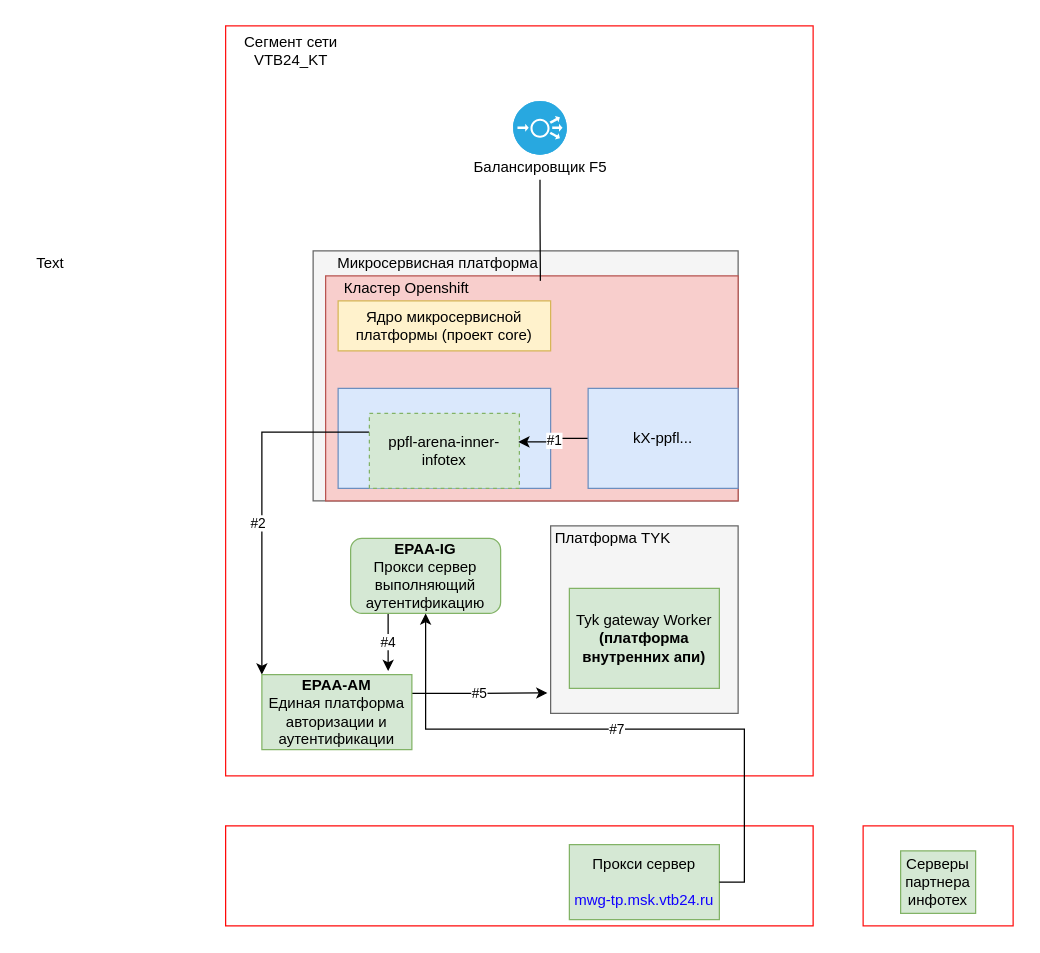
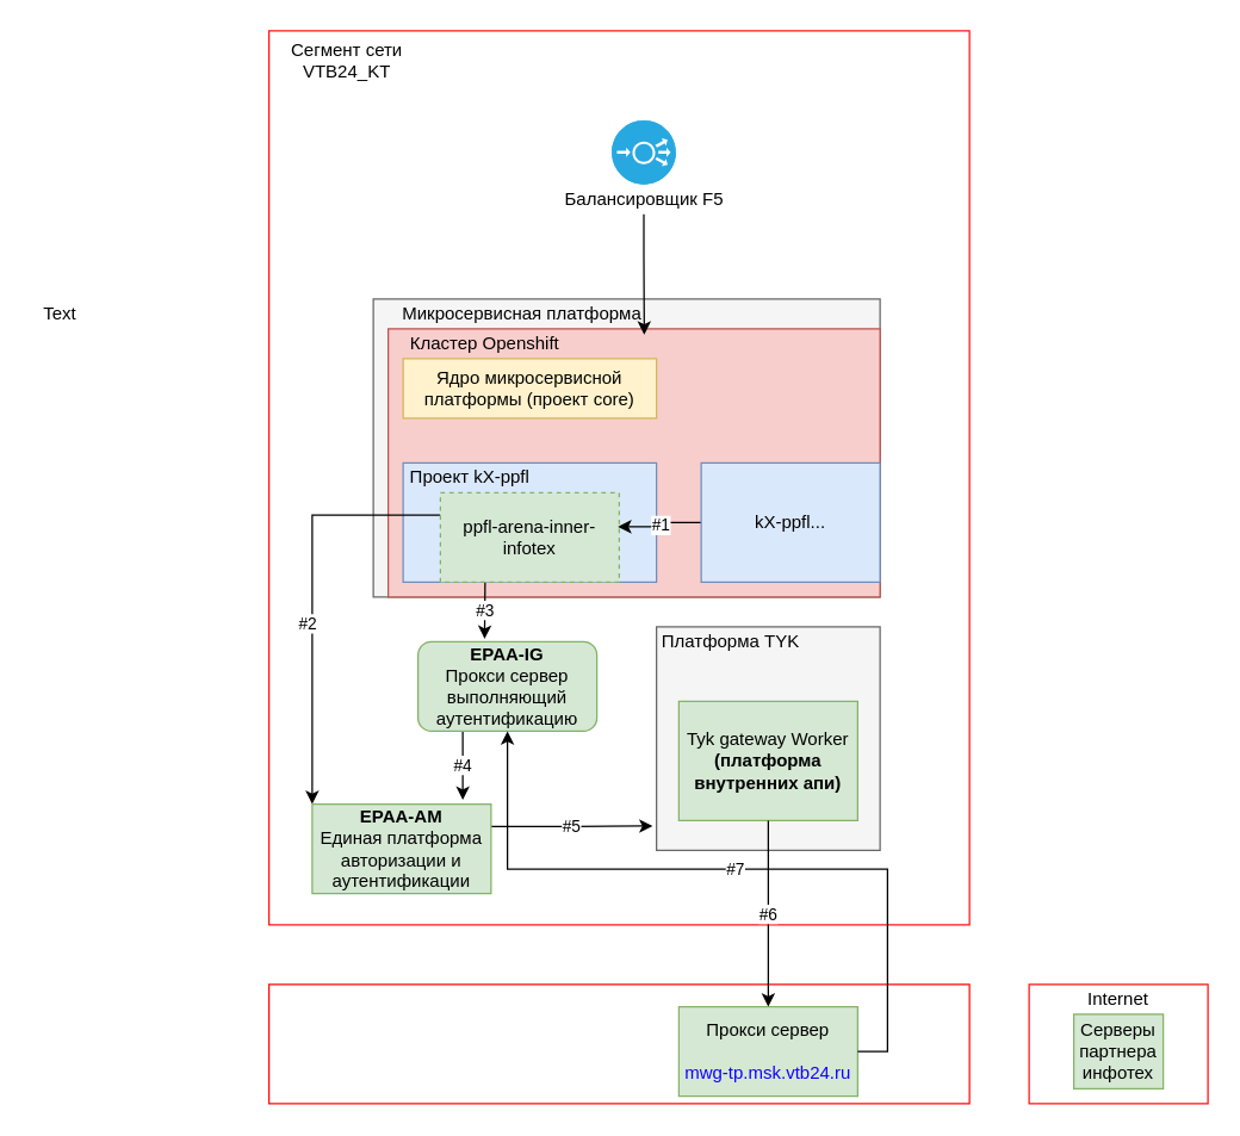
  <mxCell id="0" />
  <mxCell id="1" parent="0" />
  <mxCell id="2" value="" style="rounded=0;whiteSpace=wrap;html=1;strokeColor=#FF1212;" vertex="1" parent="1"><mxGeometry x="180" y="20" width="470" height="600" as="geometry" /></mxCell>
  <mxCell id="3" value="" style="rounded=0;whiteSpace=wrap;html=1;fillColor=#f5f5f5;strokeColor=#666666;fontColor=#333333;" vertex="1" parent="1"><mxGeometry x="250" y="200" width="340" height="200" as="geometry" /></mxCell>
  <mxCell id="4" value="Text" style="text;html=1;strokeColor=none;fillColor=none;align=center;verticalAlign=middle;whiteSpace=wrap;rounded=0;" vertex="1" parent="1"><mxGeometry x="20" y="200" width="40" height="20" as="geometry" /></mxCell>
  <mxCell id="5" value="Микросервисная платформа" style="text;html=1;strokeColor=none;fillColor=none;align=center;verticalAlign=middle;whiteSpace=wrap;rounded=0;" vertex="1" parent="1"><mxGeometry x="250" y="200" width="200" height="20" as="geometry" /></mxCell>
  <mxCell id="6" value="" style="rounded=0;whiteSpace=wrap;html=1;fillColor=#f8cecc;strokeColor=#b85450;" vertex="1" parent="1"><mxGeometry x="260" y="220" width="330" height="180" as="geometry" /></mxCell>
  <mxCell id="7" value="Кластер Openshift" style="text;html=1;strokeColor=none;fillColor=none;align=center;verticalAlign=middle;whiteSpace=wrap;rounded=0;" vertex="1" parent="1"><mxGeometry x="260" y="220" width="130" height="20" as="geometry" /></mxCell>
  <mxCell id="8" value="" style="rounded=0;whiteSpace=wrap;html=1;fillColor=#dae8fc;strokeColor=#6c8ebf;align=left;" vertex="1" parent="1"><mxGeometry x="270" y="310" width="170" height="80" as="geometry" /></mxCell>
+ <mxCell id="9" value="Проект kX-ppfl" style="text;html=1;strokeColor=none;fillColor=none;align=center;verticalAlign=middle;whiteSpace=wrap;rounded=0;" vertex="1" parent="1"><mxGeometry x="270" y="310" width="90" height="20" as="geometry" /></mxCell>
  <mxCell id="10" style="edgeStyle=orthogonalEdgeStyle;rounded=0;orthogonalLoop=1;jettySize=auto;html=1;exitX=0;exitY=0.25;exitDx=0;exitDy=0;entryX=0;entryY=0;entryDx=0;entryDy=0;" edge="1" parent="1" source="13" target="19"><mxGeometry relative="1" as="geometry" /></mxCell>
  <mxCell id="11" value="#2" style="edgeLabel;html=1;align=center;verticalAlign=middle;resizable=0;points=[];" vertex="1" connectable="0" parent="10"><mxGeometry x="0.129" y="-4" relative="1" as="geometry"><mxPoint as="offset" /></mxGeometry></mxCell>
+ <mxCell id="12" value="#3" style="edgeStyle=orthogonalEdgeStyle;rounded=0;orthogonalLoop=1;jettySize=auto;html=1;exitX=0.25;exitY=1;exitDx=0;exitDy=0;entryX=0.372;entryY=-0.033;entryDx=0;entryDy=0;entryPerimeter=0;" edge="1" parent="1" source="13" target="17"><mxGeometry relative="1" as="geometry" /></mxCell>
  <mxCell id="13" value="ppfl-arena-inner-infotex" style="rounded=0;whiteSpace=wrap;html=1;fillColor=#d5e8d4;strokeColor=#82b366;dashed=1;" vertex="1" parent="1"><mxGeometry x="295" y="330" width="120" height="60" as="geometry" /></mxCell>
  <mxCell id="14" value="#1" style="edgeStyle=orthogonalEdgeStyle;rounded=0;orthogonalLoop=1;jettySize=auto;html=1;exitX=0;exitY=0.5;exitDx=0;exitDy=0;entryX=0.993;entryY=0.38;entryDx=0;entryDy=0;entryPerimeter=0;" edge="1" parent="1" source="15" target="13"><mxGeometry relative="1" as="geometry" /></mxCell>
  <mxCell id="15" value="kX-ppfl..." style="rounded=0;whiteSpace=wrap;html=1;fillColor=#dae8fc;strokeColor=#6c8ebf;" vertex="1" parent="1"><mxGeometry x="470" y="310" width="120" height="80" as="geometry" /></mxCell>
  <mxCell id="16" value="#4" style="edgeStyle=orthogonalEdgeStyle;rounded=0;orthogonalLoop=1;jettySize=auto;html=1;exitX=0.25;exitY=1;exitDx=0;exitDy=0;entryX=0.842;entryY=-0.047;entryDx=0;entryDy=0;entryPerimeter=0;" edge="1" parent="1" source="17" target="19"><mxGeometry relative="1" as="geometry" /></mxCell>
  <mxCell id="17" value="&lt;b&gt;EPAA-IG&lt;/b&gt;&lt;br&gt;Прокси сервер выполняющий аутентификацию" style="whiteSpace=wrap;html=1;fillColor=#d5e8d4;strokeColor=#82b366;rounded=1;" vertex="1" parent="1"><mxGeometry x="280" y="430" width="120" height="60" as="geometry" /></mxCell>
  <mxCell id="18" value="#5" style="edgeStyle=orthogonalEdgeStyle;rounded=0;orthogonalLoop=1;jettySize=auto;html=1;exitX=1;exitY=0.25;exitDx=0;exitDy=0;entryX=-0.017;entryY=0.891;entryDx=0;entryDy=0;entryPerimeter=0;" edge="1" parent="1" source="19" target="20"><mxGeometry relative="1" as="geometry" /></mxCell>
  <mxCell id="19" value="&lt;b&gt;EPAA-AM&lt;/b&gt;&lt;br&gt;Единая платформа авторизации и аутентификации" style="rounded=0;whiteSpace=wrap;html=1;fillColor=#d5e8d4;strokeColor=#82b366;" vertex="1" parent="1"><mxGeometry x="209" y="539" width="120" height="60" as="geometry" /></mxCell>
  <mxCell id="20" value="" style="whiteSpace=wrap;html=1;aspect=fixed;fillColor=#f5f5f5;strokeColor=#666666;fontColor=#333333;" vertex="1" parent="1"><mxGeometry x="440" y="420" width="150" height="150" as="geometry" /></mxCell>
  <mxCell id="21" value="Платформа TYK" style="text;html=1;strokeColor=none;fillColor=none;align=center;verticalAlign=middle;whiteSpace=wrap;rounded=0;" vertex="1" parent="1"><mxGeometry x="440" y="420" width="100" height="20" as="geometry" /></mxCell>
  <mxCell id="22" value="Tyk gateway Worker&lt;br&gt;&lt;b&gt;(платформа внутренних апи)&lt;/b&gt;" style="rounded=0;whiteSpace=wrap;html=1;fillColor=#d5e8d4;strokeColor=#82b366;" vertex="1" parent="1"><mxGeometry x="455" y="470" width="120" height="80" as="geometry" /></mxCell>
  <mxCell id="23" value="" style="group" vertex="1" connectable="0" parent="1"><mxGeometry x="371.5" y="80" width="120" height="63" as="geometry" /></mxCell>
  <mxCell id="24" value="" style="fillColor=#28A8E0;verticalLabelPosition=bottom;html=1;strokeColor=#ffffff;verticalAlign=top;align=center;points=[[0.145,0.145,0],[0.5,0,0],[0.855,0.145,0],[1,0.5,0],[0.855,0.855,0],[0.5,1,0],[0.145,0.855,0],[0,0.5,0]];pointerEvents=1;shape=mxgraph.cisco_safe.compositeIcon;bgIcon=ellipse;resIcon=mxgraph.cisco_safe.capability.load_balancer;" vertex="1" parent="23"><mxGeometry x="38.5" width="43" height="43" as="geometry" /></mxCell>
  <mxCell id="25" value="Балансировщик F5" style="text;html=1;strokeColor=none;fillColor=none;align=center;verticalAlign=middle;whiteSpace=wrap;rounded=0;" vertex="1" parent="23"><mxGeometry y="43" width="120" height="20" as="geometry" /></mxCell>
- <mxCell id="26" style="edgeStyle=orthogonalEdgeStyle;rounded=0;orthogonalLoop=1;jettySize=auto;html=1;exitX=0.5;exitY=1;exitDx=0;exitDy=0;entryX=0.909;entryY=1.2;entryDx=0;entryDy=0;entryPerimeter=0;endArrow=none;" edge="1" parent="1" source="25" target="5"><mxGeometry relative="1" as="geometry" /></mxCell>
+ <mxCell id="26" style="edgeStyle=orthogonalEdgeStyle;rounded=0;orthogonalLoop=1;jettySize=auto;html=1;exitX=0.5;exitY=1;exitDx=0;exitDy=0;entryX=0.909;entryY=1.2;entryDx=0;entryDy=0;entryPerimeter=0;" edge="1" parent="1" source="25" target="5"><mxGeometry relative="1" as="geometry" /></mxCell>
  <mxCell id="27" value="Ядро микросервисной платформы (проект core)" style="rounded=0;whiteSpace=wrap;html=1;fillColor=#fff2cc;strokeColor=#d6b656;" vertex="1" parent="1"><mxGeometry x="270" y="240" width="170" height="40" as="geometry" /></mxCell>
  <mxCell id="28" value="" style="rounded=0;whiteSpace=wrap;html=1;strokeColor=#FF0808;" vertex="1" parent="1"><mxGeometry x="180" y="660" width="470" height="80" as="geometry" /></mxCell>
  <mxCell id="29" value="Прокси сервер&lt;br&gt;&lt;br&gt;&lt;font color=&quot;#1100ff&quot;&gt;mwg-tp.msk.vtb24.ru&lt;/font&gt;" style="rounded=0;whiteSpace=wrap;html=1;fillColor=#d5e8d4;strokeColor=#82b366;" vertex="1" parent="1"><mxGeometry x="455" y="675" width="120" height="60" as="geometry" /></mxCell>
  <mxCell id="30" value="" style="rounded=0;whiteSpace=wrap;html=1;strokeColor=#FF1212;" vertex="1" parent="1"><mxGeometry x="690" y="660" width="120" height="80" as="geometry" /></mxCell>
+ <mxCell id="31" value="Internet" style="text;html=1;strokeColor=none;fillColor=none;align=center;verticalAlign=middle;whiteSpace=wrap;rounded=0;" vertex="1" parent="1"><mxGeometry x="730" y="660" width="40" height="20" as="geometry" /></mxCell>
  <mxCell id="32" value="Серверы партнера инфотех" style="rounded=0;whiteSpace=wrap;html=1;fillColor=#d5e8d4;strokeColor=#82b366;" vertex="1" parent="1"><mxGeometry x="720" y="680" width="60" height="50" as="geometry" /></mxCell>
  <mxCell id="33" value="Сегмент сети VTB24_KT" style="text;html=1;strokeColor=none;fillColor=none;align=center;verticalAlign=middle;whiteSpace=wrap;rounded=0;" vertex="1" parent="1"><mxGeometry x="175" y="30" width="115" height="20" as="geometry" /></mxCell>
  <mxCell id="34" value="#7" style="edgeStyle=orthogonalEdgeStyle;rounded=0;orthogonalLoop=1;jettySize=auto;html=1;exitX=1;exitY=0.5;exitDx=0;exitDy=0;" edge="1" parent="1" source="29" target="17"><mxGeometry relative="1" as="geometry" /></mxCell>
+ <mxCell id="35" value="#6" style="edgeStyle=orthogonalEdgeStyle;rounded=0;orthogonalLoop=1;jettySize=auto;html=1;exitX=0.5;exitY=1;exitDx=0;exitDy=0;entryX=0.5;entryY=0;entryDx=0;entryDy=0;" edge="1" parent="1" source="22" target="29"><mxGeometry relative="1" as="geometry" /></mxCell>
